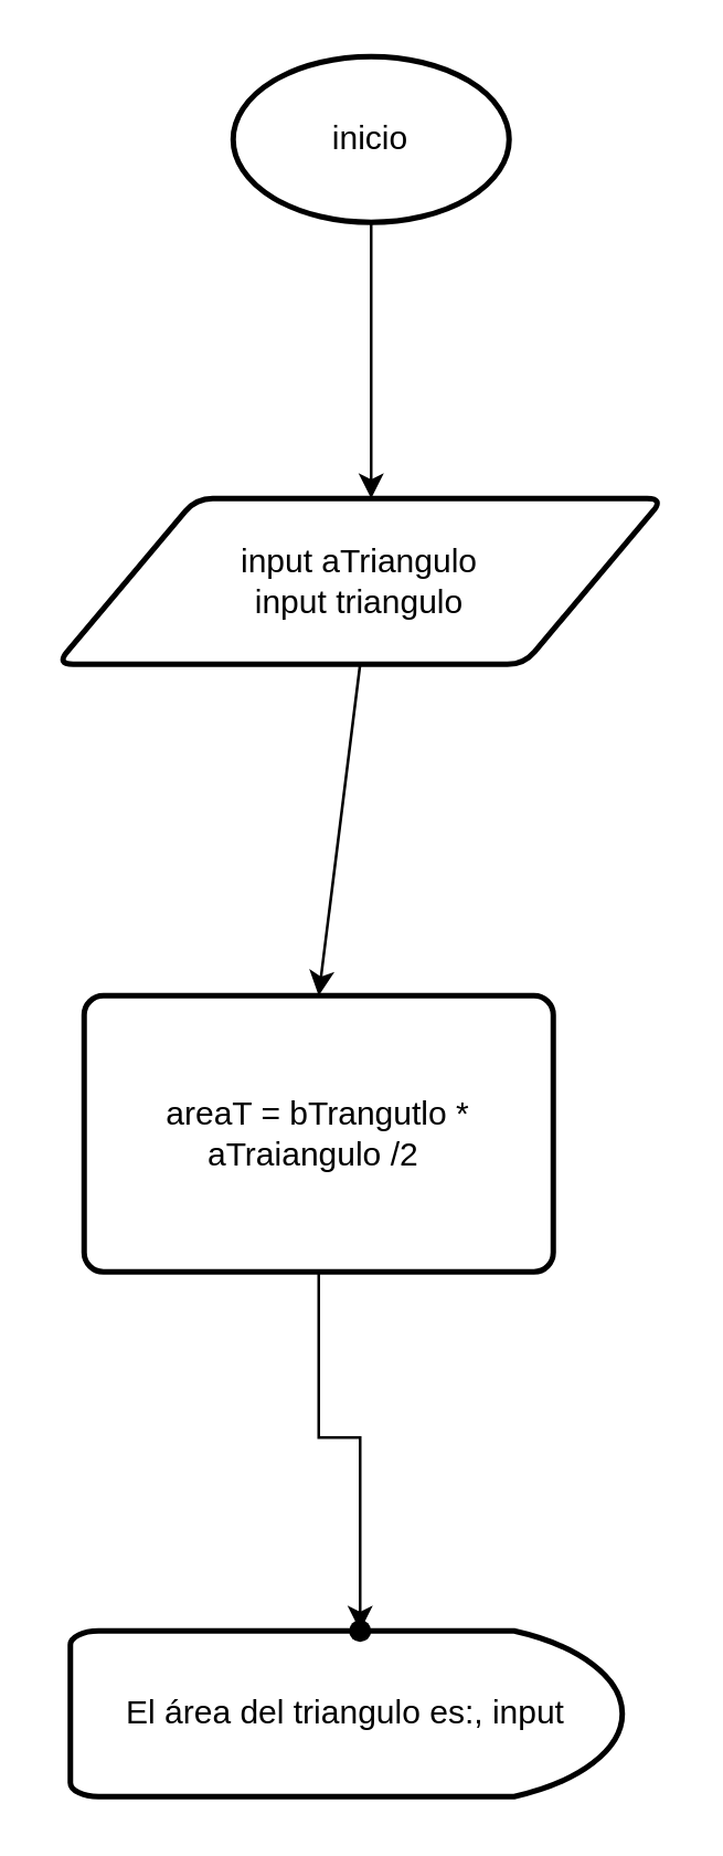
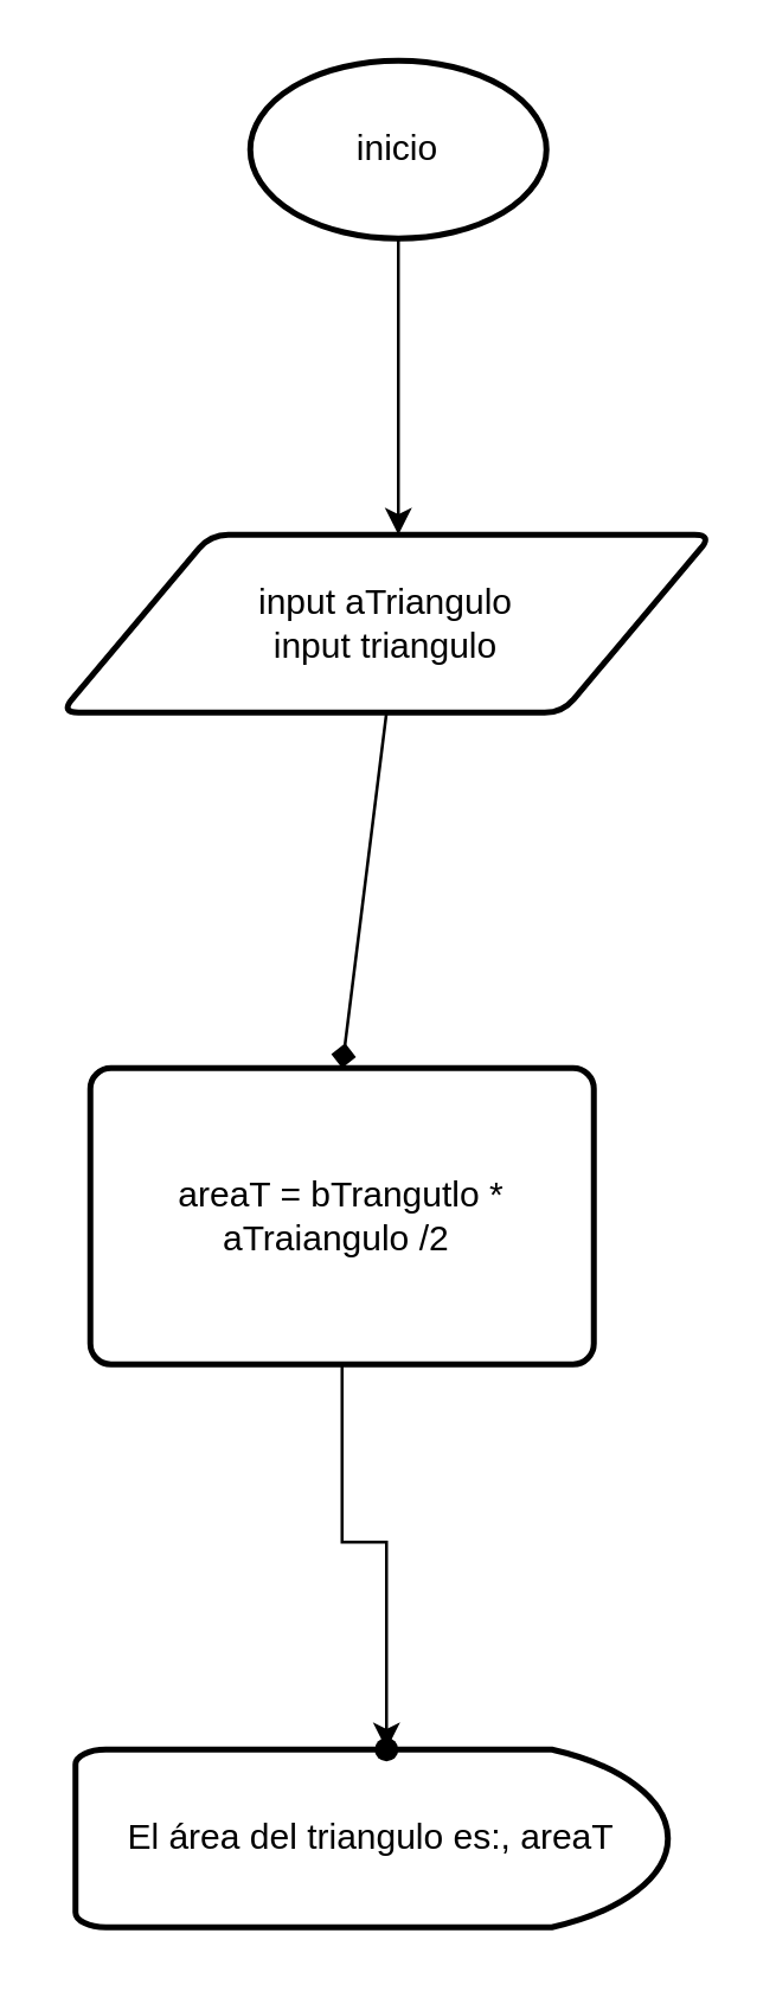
  <mxCell id="0" />
  <mxCell id="1" parent="0" />
  <mxCell id="2" value="inicio" style="strokeWidth=2;html=1;shape=mxgraph.flowchart.start_1;whiteSpace=wrap;" vertex="1" parent="1"><mxGeometry x="84" y="20" width="100" height="60" as="geometry" /></mxCell>
  <mxCell id="3" value="input aTriangulo&lt;div&gt;input triangulo&lt;/div&gt;" style="shape=parallelogram;html=1;strokeWidth=2;perimeter=parallelogramPerimeter;whiteSpace=wrap;rounded=1;arcSize=12;size=0.23;" vertex="1" parent="1"><mxGeometry x="20" y="180" width="220" height="60" as="geometry" /></mxCell>
  <mxCell id="4" value="" style="endArrow=classic;html=1;rounded=0;" edge="1" parent="1"><mxGeometry width="50" height="50" relative="1" as="geometry"><mxPoint x="134" y="80" as="sourcePoint" /><mxPoint x="134" y="180" as="targetPoint" /></mxGeometry></mxCell>
- <mxCell id="5" value="El área del triangulo es:, input" style="strokeWidth=2;html=1;shape=mxgraph.flowchart.delay;whiteSpace=wrap;" vertex="1" parent="1"><mxGeometry x="25" y="590" width="200" height="60" as="geometry" /></mxCell>
+ <mxCell id="5" value="El área del triangulo es:, areaT" style="strokeWidth=2;html=1;shape=mxgraph.flowchart.delay;whiteSpace=wrap;" vertex="1" parent="1"><mxGeometry x="25" y="590" width="200" height="60" as="geometry" /></mxCell>
  <mxCell id="6" value="" style="edgeStyle=orthogonalEdgeStyle;rounded=0;orthogonalLoop=1;jettySize=auto;html=1;" edge="1" parent="1" source="7" target="9"><mxGeometry relative="1" as="geometry" /></mxCell>
  <mxCell id="7" value="areaT = bTrangutlo * aTraiangulo /2&amp;nbsp;" style="rounded=1;whiteSpace=wrap;html=1;absoluteArcSize=1;arcSize=14;strokeWidth=2;" vertex="1" parent="1"><mxGeometry x="30" y="360" width="170" height="100" as="geometry" /></mxCell>
- <mxCell id="8" value="" style="endArrow=classic;html=1;rounded=0;exitX=0.5;exitY=1;exitDx=0;exitDy=0;entryX=0.5;entryY=0;entryDx=0;entryDy=0;" edge="1" parent="1" source="3" target="7"><mxGeometry width="50" height="50" relative="1" as="geometry"><mxPoint x="129.5" y="250" as="sourcePoint" /><mxPoint x="129.5" y="350" as="targetPoint" /></mxGeometry></mxCell>
+ <mxCell id="8" value="" style="endArrow=diamond;html=1;rounded=0;exitX=0.5;exitY=1;exitDx=0;exitDy=0;entryX=0.5;entryY=0;entryDx=0;entryDy=0;" edge="1" parent="1" source="3" target="7"><mxGeometry width="50" height="50" relative="1" as="geometry"><mxPoint x="129.5" y="250" as="sourcePoint" /><mxPoint x="129.5" y="350" as="targetPoint" /></mxGeometry></mxCell>
  <mxCell id="9" value="" style="shape=waypoint;sketch=0;size=6;pointerEvents=1;points=[];fillColor=default;resizable=0;rotatable=0;perimeter=centerPerimeter;snapToPoint=1;rounded=1;arcSize=14;strokeWidth=2;" vertex="1" parent="1"><mxGeometry x="120" y="580" width="20" height="20" as="geometry" /></mxCell>
